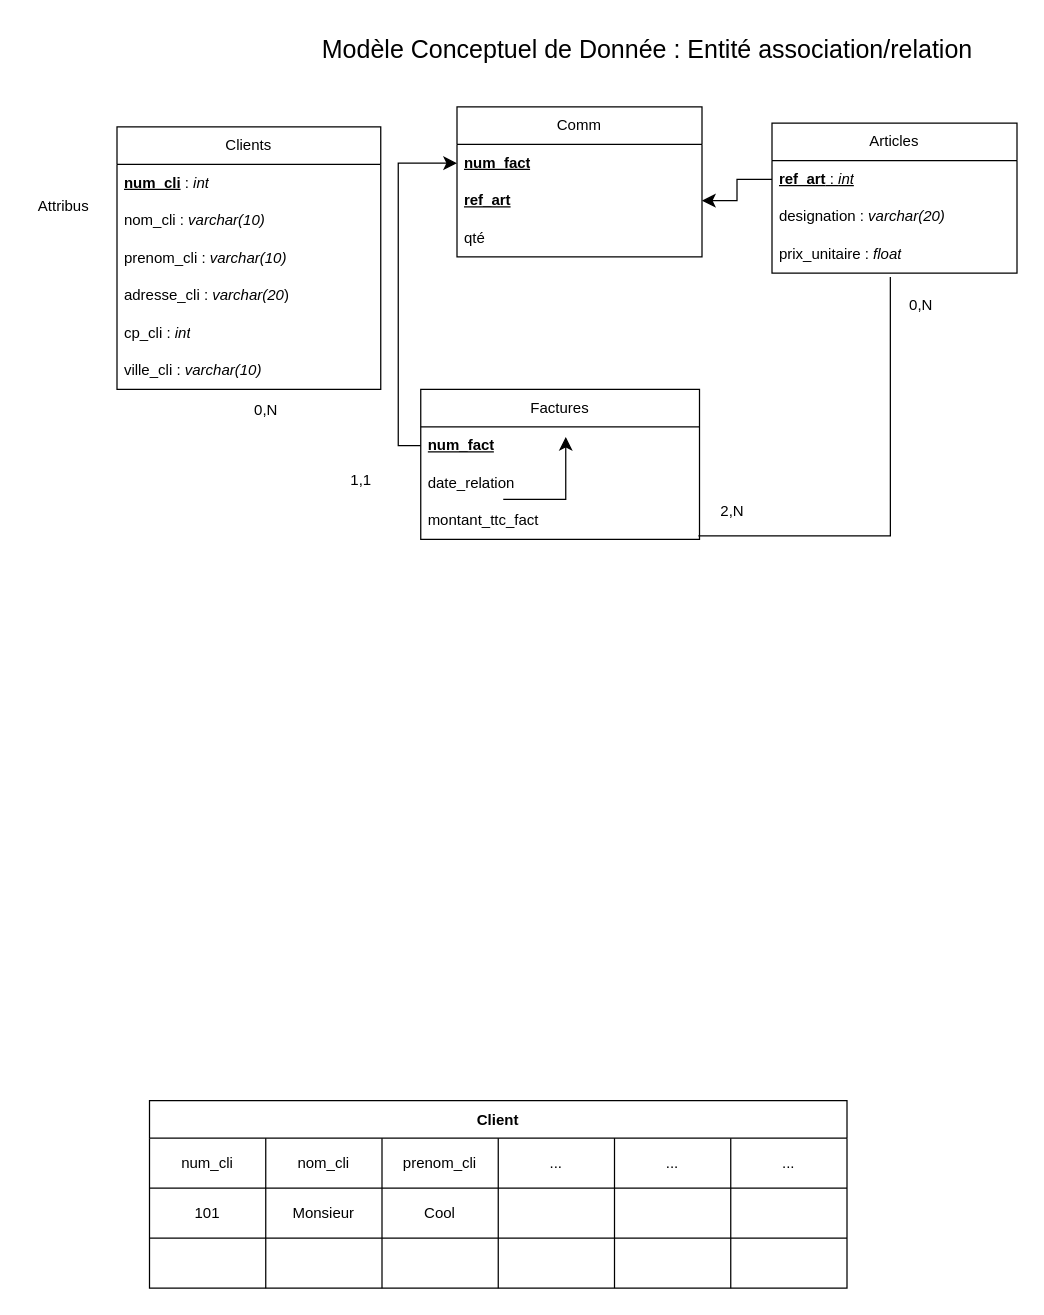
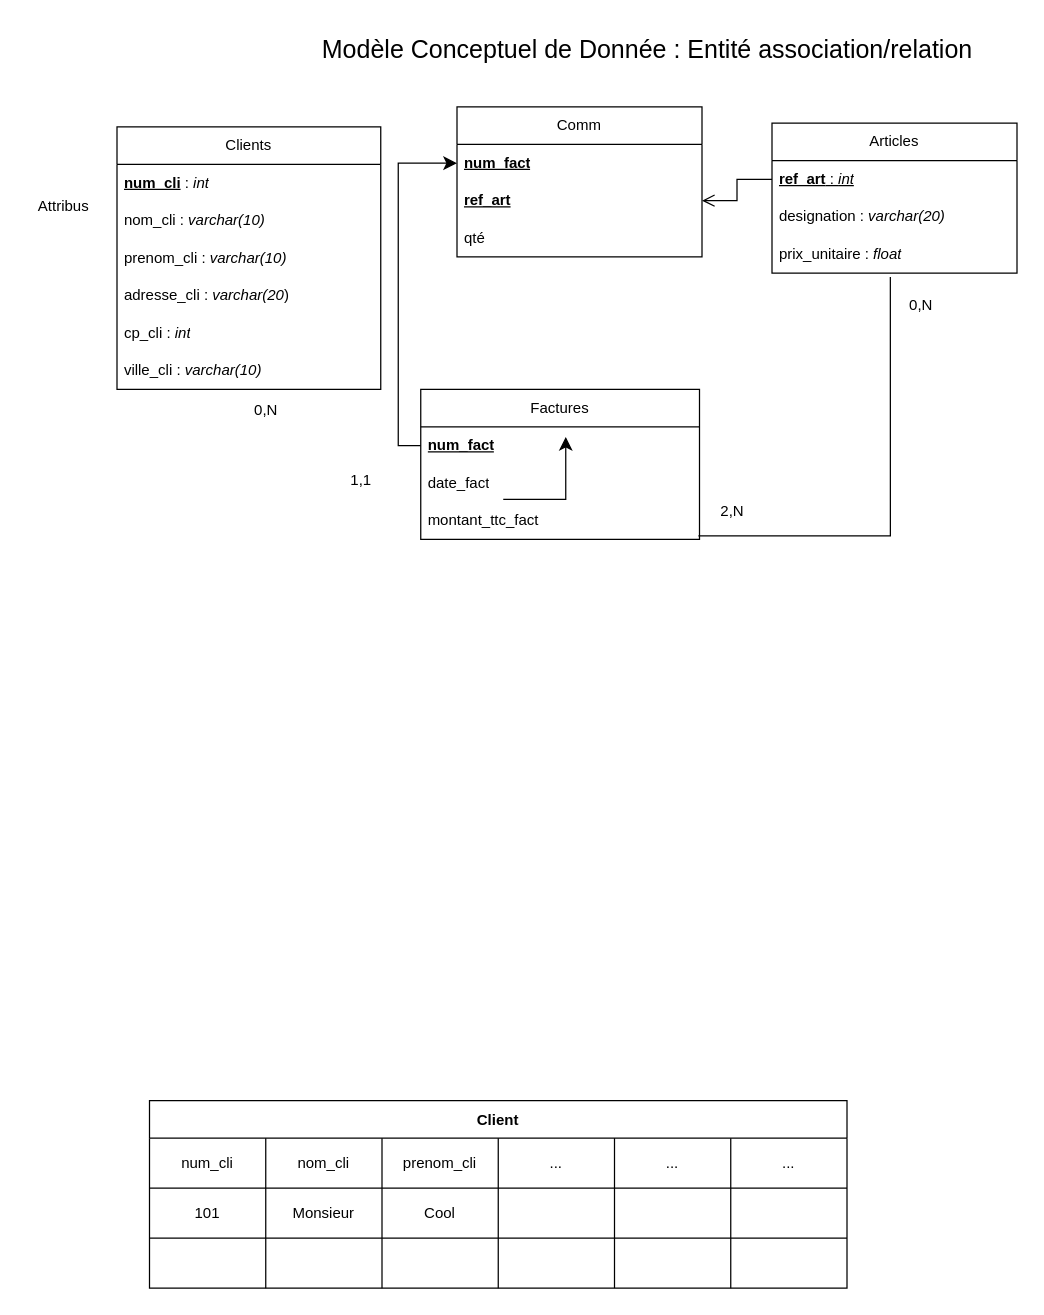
  <mxCell id="0" />
  <mxCell id="1" parent="0" />
  <mxCell id="2" value="Clients" style="swimlane;fontStyle=0;childLayout=stackLayout;horizontal=1;startSize=30;horizontalStack=0;resizeParent=1;resizeParentMax=0;resizeLast=0;collapsible=1;marginBottom=0;whiteSpace=wrap;html=1;" vertex="1" parent="1"><mxGeometry x="93" y="101" width="211" height="210" as="geometry" /></mxCell>
  <mxCell id="3" value="&lt;u&gt;&lt;b&gt;num_cli&lt;/b&gt;&lt;/u&gt; : &lt;i&gt;int&lt;/i&gt;" style="text;strokeColor=none;fillColor=none;align=left;verticalAlign=middle;spacingLeft=4;spacingRight=4;overflow=hidden;points=[[0,0.5],[1,0.5]];portConstraint=eastwest;rotatable=0;whiteSpace=wrap;html=1;" vertex="1" parent="2"><mxGeometry y="30" width="211" height="30" as="geometry" /></mxCell>
  <mxCell id="4" value="nom_cli : &lt;i&gt;varchar(10)&lt;/i&gt;" style="text;strokeColor=none;fillColor=none;align=left;verticalAlign=middle;spacingLeft=4;spacingRight=4;overflow=hidden;points=[[0,0.5],[1,0.5]];portConstraint=eastwest;rotatable=0;whiteSpace=wrap;html=1;" vertex="1" parent="2"><mxGeometry y="60" width="211" height="30" as="geometry" /></mxCell>
  <mxCell id="5" value="prenom_cli : &lt;i&gt;varchar(10)&lt;/i&gt;" style="text;strokeColor=none;fillColor=none;align=left;verticalAlign=middle;spacingLeft=4;spacingRight=4;overflow=hidden;points=[[0,0.5],[1,0.5]];portConstraint=eastwest;rotatable=0;whiteSpace=wrap;html=1;" vertex="1" parent="2"><mxGeometry y="90" width="211" height="30" as="geometry" /></mxCell>
  <mxCell id="6" value="adresse_cli : &lt;i&gt;varchar(&lt;/i&gt;&lt;i&gt;20&lt;/i&gt;)" style="text;strokeColor=none;fillColor=none;align=left;verticalAlign=middle;spacingLeft=4;spacingRight=4;overflow=hidden;points=[[0,0.5],[1,0.5]];portConstraint=eastwest;rotatable=0;whiteSpace=wrap;html=1;" vertex="1" parent="2"><mxGeometry y="120" width="211" height="30" as="geometry" /></mxCell>
  <mxCell id="7" value="cp_cli : &lt;i&gt;int&lt;/i&gt;" style="text;strokeColor=none;fillColor=none;align=left;verticalAlign=middle;spacingLeft=4;spacingRight=4;overflow=hidden;points=[[0,0.5],[1,0.5]];portConstraint=eastwest;rotatable=0;whiteSpace=wrap;html=1;" vertex="1" parent="2"><mxGeometry y="150" width="211" height="30" as="geometry" /></mxCell>
  <mxCell id="8" value="ville_cli : &lt;i&gt;varchar(10)&lt;/i&gt;" style="text;strokeColor=none;fillColor=none;align=left;verticalAlign=middle;spacingLeft=4;spacingRight=4;overflow=hidden;points=[[0,0.5],[1,0.5]];portConstraint=eastwest;rotatable=0;whiteSpace=wrap;html=1;" vertex="1" parent="2"><mxGeometry y="180" width="211" height="30" as="geometry" /></mxCell>
  <mxCell id="9" value="Articles" style="swimlane;fontStyle=0;childLayout=stackLayout;horizontal=1;startSize=30;horizontalStack=0;resizeParent=1;resizeParentMax=0;resizeLast=0;collapsible=1;marginBottom=0;whiteSpace=wrap;html=1;" vertex="1" parent="1"><mxGeometry x="617" y="98" width="196" height="120" as="geometry" /></mxCell>
  <mxCell id="10" value="&lt;u&gt;&lt;b&gt;ref_art&lt;/b&gt; : &lt;i&gt;int&lt;/i&gt;&lt;/u&gt;" style="text;strokeColor=none;fillColor=none;align=left;verticalAlign=middle;spacingLeft=4;spacingRight=4;overflow=hidden;points=[[0,0.5],[1,0.5]];portConstraint=eastwest;rotatable=0;whiteSpace=wrap;html=1;" vertex="1" parent="9"><mxGeometry y="30" width="196" height="30" as="geometry" /></mxCell>
  <mxCell id="11" value="designation : &lt;i&gt;varchar(20)&lt;/i&gt;" style="text;strokeColor=none;fillColor=none;align=left;verticalAlign=middle;spacingLeft=4;spacingRight=4;overflow=hidden;points=[[0,0.5],[1,0.5]];portConstraint=eastwest;rotatable=0;whiteSpace=wrap;html=1;" vertex="1" parent="9"><mxGeometry y="60" width="196" height="30" as="geometry" /></mxCell>
  <mxCell id="12" value="prix_unitaire : &lt;i&gt;float&lt;/i&gt;" style="text;strokeColor=none;fillColor=none;align=left;verticalAlign=middle;spacingLeft=4;spacingRight=4;overflow=hidden;points=[[0,0.5],[1,0.5]];portConstraint=eastwest;rotatable=0;whiteSpace=wrap;html=1;" vertex="1" parent="9"><mxGeometry y="90" width="196" height="30" as="geometry" /></mxCell>
  <mxCell id="13" value="Factures" style="swimlane;fontStyle=0;childLayout=stackLayout;horizontal=1;startSize=30;horizontalStack=0;resizeParent=1;resizeParentMax=0;resizeLast=0;collapsible=1;marginBottom=0;whiteSpace=wrap;html=1;" vertex="1" parent="1"><mxGeometry x="336" y="311" width="223" height="120" as="geometry" /></mxCell>
  <mxCell id="14" value="&lt;b&gt;&lt;u&gt;num_fact&lt;/u&gt;&lt;/b&gt;" style="text;strokeColor=none;fillColor=none;align=left;verticalAlign=middle;spacingLeft=4;spacingRight=4;overflow=hidden;points=[[0,0.5],[1,0.5]];portConstraint=eastwest;rotatable=0;whiteSpace=wrap;html=1;" vertex="1" parent="13"><mxGeometry y="30" width="223" height="30" as="geometry" /></mxCell>
- <mxCell id="15" value="date_relation" style="text;strokeColor=none;fillColor=none;align=left;verticalAlign=middle;spacingLeft=4;spacingRight=4;overflow=hidden;points=[[0,0.5],[1,0.5]];portConstraint=eastwest;rotatable=0;whiteSpace=wrap;html=1;" vertex="1" parent="13"><mxGeometry y="60" width="223" height="30" as="geometry" /></mxCell>
+ <mxCell id="15" value="date_fact" style="text;strokeColor=none;fillColor=none;align=left;verticalAlign=middle;spacingLeft=4;spacingRight=4;overflow=hidden;points=[[0,0.5],[1,0.5]];portConstraint=eastwest;rotatable=0;whiteSpace=wrap;html=1;" vertex="1" parent="13"><mxGeometry y="60" width="223" height="30" as="geometry" /></mxCell>
  <mxCell id="16" value="montant_ttc_fact" style="text;strokeColor=none;fillColor=none;align=left;verticalAlign=middle;spacingLeft=4;spacingRight=4;overflow=hidden;points=[[0,0.5],[1,0.5]];portConstraint=eastwest;rotatable=0;whiteSpace=wrap;html=1;" vertex="1" parent="13"><mxGeometry y="90" width="223" height="30" as="geometry" /></mxCell>
  <mxCell id="17" value="Modèle Conceptuel de Donnée : Entité association/relation" style="text;html=1;align=center;verticalAlign=middle;resizable=0;points=[];autosize=1;strokeColor=none;fillColor=none;fontSize=20;" vertex="1" parent="1"><mxGeometry x="248" y="20" width="538" height="36" as="geometry" /></mxCell>
  <mxCell id="18" value="Attribus" style="text;html=1;align=center;verticalAlign=middle;resizable=0;points=[];autosize=1;strokeColor=none;fillColor=none;" vertex="1" parent="1"><mxGeometry x="20" y="152" width="59" height="26" as="geometry" /></mxCell>
  <mxCell id="19" value="&lt;font style=&quot;font-size: 12px;&quot;&gt;0,N&lt;/font&gt;" style="text;html=1;align=center;verticalAlign=middle;resizable=0;points=[];autosize=1;strokeColor=none;fillColor=none;fontSize=20;" vertex="1" parent="1"><mxGeometry x="193" y="306" width="37" height="36" as="geometry" /></mxCell>
  <mxCell id="20" value="&lt;font style=&quot;font-size: 12px;&quot;&gt;1,1&lt;/font&gt;" style="text;html=1;align=center;verticalAlign=middle;resizable=0;points=[];autosize=1;strokeColor=none;fillColor=none;fontSize=20;" vertex="1" parent="1"><mxGeometry x="270" y="362" width="35" height="36" as="geometry" /></mxCell>
  <mxCell id="21" value="&lt;font style=&quot;font-size: 12px;&quot;&gt;0,N&lt;/font&gt;" style="text;html=1;align=center;verticalAlign=middle;resizable=0;points=[];autosize=1;strokeColor=none;fillColor=none;fontSize=20;" vertex="1" parent="1"><mxGeometry x="717" y="222" width="37" height="36" as="geometry" /></mxCell>
  <mxCell id="22" value="" style="edgeStyle=segmentEdgeStyle;endArrow=none;html=1;curved=0;rounded=0;endSize=8;startSize=8;fontSize=20;endFill=0;entryX=0.483;entryY=1.102;entryDx=0;entryDy=0;entryPerimeter=0;startArrow=none;exitX=0.996;exitY=0.906;exitDx=0;exitDy=0;exitPerimeter=0;" edge="1" parent="1" source="16" target="12"><mxGeometry width="50" height="50" relative="1" as="geometry"><mxPoint x="724" y="386" as="sourcePoint" /><mxPoint x="699.999" y="247" as="targetPoint" /></mxGeometry></mxCell>
  <mxCell id="23" value="&lt;font style=&quot;font-size: 12px;&quot;&gt;2,N&lt;/font&gt;" style="text;html=1;align=center;verticalAlign=middle;resizable=0;points=[];autosize=1;strokeColor=none;fillColor=none;fontSize=20;" vertex="1" parent="1"><mxGeometry x="566" y="387" width="37" height="36" as="geometry" /></mxCell>
  <mxCell id="24" value="Comm" style="swimlane;fontStyle=0;childLayout=stackLayout;horizontal=1;startSize=30;horizontalStack=0;resizeParent=1;resizeParentMax=0;resizeLast=0;collapsible=1;marginBottom=0;whiteSpace=wrap;html=1;" vertex="1" parent="1"><mxGeometry x="365" y="85" width="196" height="120" as="geometry" /></mxCell>
  <mxCell id="25" value="&lt;u&gt;&lt;b&gt;num_fact&lt;/b&gt;&lt;/u&gt;" style="text;strokeColor=none;fillColor=none;align=left;verticalAlign=middle;spacingLeft=4;spacingRight=4;overflow=hidden;points=[[0,0.5],[1,0.5]];portConstraint=eastwest;rotatable=0;whiteSpace=wrap;html=1;" vertex="1" parent="24"><mxGeometry y="30" width="196" height="30" as="geometry" /></mxCell>
  <mxCell id="26" value="&lt;u&gt;&lt;b&gt;ref_art&lt;/b&gt;&lt;/u&gt;&amp;nbsp;" style="text;strokeColor=none;fillColor=none;align=left;verticalAlign=middle;spacingLeft=4;spacingRight=4;overflow=hidden;points=[[0,0.5],[1,0.5]];portConstraint=eastwest;rotatable=0;whiteSpace=wrap;html=1;" vertex="1" parent="24"><mxGeometry y="60" width="196" height="30" as="geometry" /></mxCell>
  <mxCell id="27" value="qté" style="text;strokeColor=none;fillColor=none;align=left;verticalAlign=middle;spacingLeft=4;spacingRight=4;overflow=hidden;points=[[0,0.5],[1,0.5]];portConstraint=eastwest;rotatable=0;whiteSpace=wrap;html=1;" vertex="1" parent="24"><mxGeometry y="90" width="196" height="30" as="geometry" /></mxCell>
  <mxCell id="28" value="Client" style="shape=table;startSize=30;container=1;collapsible=0;childLayout=tableLayout;fontStyle=1;align=center;fontSize=12;" vertex="1" parent="1"><mxGeometry x="119" y="880" width="558" height="150" as="geometry" /></mxCell>
  <mxCell id="29" value="" style="shape=tableRow;horizontal=0;startSize=0;swimlaneHead=0;swimlaneBody=0;top=0;left=0;bottom=0;right=0;collapsible=0;dropTarget=0;fillColor=none;points=[[0,0.5],[1,0.5]];portConstraint=eastwest;fontSize=12;" vertex="1" parent="28"><mxGeometry y="30" width="558" height="40" as="geometry" /></mxCell>
  <mxCell id="30" value="num_cli" style="shape=partialRectangle;html=1;whiteSpace=wrap;connectable=0;fillColor=none;top=0;left=0;bottom=0;right=0;overflow=hidden;fontSize=12;" vertex="1" parent="29"><mxGeometry width="93" height="40" as="geometry"><mxRectangle width="93" height="40" as="alternateBounds" /></mxGeometry></mxCell>
  <mxCell id="31" value="nom_cli" style="shape=partialRectangle;html=1;whiteSpace=wrap;connectable=0;fillColor=none;top=0;left=0;bottom=0;right=0;overflow=hidden;fontSize=12;" vertex="1" parent="29"><mxGeometry x="93" width="93" height="40" as="geometry"><mxRectangle width="93" height="40" as="alternateBounds" /></mxGeometry></mxCell>
  <mxCell id="32" value="prenom_cli" style="shape=partialRectangle;html=1;whiteSpace=wrap;connectable=0;fillColor=none;top=0;left=0;bottom=0;right=0;overflow=hidden;fontSize=12;" vertex="1" parent="29"><mxGeometry x="186" width="93" height="40" as="geometry"><mxRectangle width="93" height="40" as="alternateBounds" /></mxGeometry></mxCell>
  <mxCell id="33" value="..." style="shape=partialRectangle;html=1;whiteSpace=wrap;connectable=0;fillColor=none;top=0;left=0;bottom=0;right=0;overflow=hidden;fontSize=12;" vertex="1" parent="29"><mxGeometry x="279" width="93" height="40" as="geometry"><mxRectangle width="93" height="40" as="alternateBounds" /></mxGeometry></mxCell>
  <mxCell id="34" value="..." style="shape=partialRectangle;html=1;whiteSpace=wrap;connectable=0;fillColor=none;top=0;left=0;bottom=0;right=0;overflow=hidden;fontSize=12;" vertex="1" parent="29"><mxGeometry x="372" width="93" height="40" as="geometry"><mxRectangle width="93" height="40" as="alternateBounds" /></mxGeometry></mxCell>
  <mxCell id="35" value="..." style="shape=partialRectangle;html=1;whiteSpace=wrap;connectable=0;fillColor=none;top=0;left=0;bottom=0;right=0;overflow=hidden;fontSize=12;" vertex="1" parent="29"><mxGeometry x="465" width="93" height="40" as="geometry"><mxRectangle width="93" height="40" as="alternateBounds" /></mxGeometry></mxCell>
  <mxCell id="36" value="" style="shape=tableRow;horizontal=0;startSize=0;swimlaneHead=0;swimlaneBody=0;top=0;left=0;bottom=0;right=0;collapsible=0;dropTarget=0;fillColor=none;points=[[0,0.5],[1,0.5]];portConstraint=eastwest;fontSize=12;" vertex="1" parent="28"><mxGeometry y="70" width="558" height="40" as="geometry" /></mxCell>
  <mxCell id="37" value="101" style="shape=partialRectangle;html=1;whiteSpace=wrap;connectable=0;fillColor=none;top=0;left=0;bottom=0;right=0;overflow=hidden;fontSize=12;" vertex="1" parent="36"><mxGeometry width="93" height="40" as="geometry"><mxRectangle width="93" height="40" as="alternateBounds" /></mxGeometry></mxCell>
  <mxCell id="38" value="Monsieur" style="shape=partialRectangle;html=1;whiteSpace=wrap;connectable=0;fillColor=none;top=0;left=0;bottom=0;right=0;overflow=hidden;fontSize=12;" vertex="1" parent="36"><mxGeometry x="93" width="93" height="40" as="geometry"><mxRectangle width="93" height="40" as="alternateBounds" /></mxGeometry></mxCell>
  <mxCell id="39" value="Cool" style="shape=partialRectangle;html=1;whiteSpace=wrap;connectable=0;fillColor=none;top=0;left=0;bottom=0;right=0;overflow=hidden;fontSize=12;" vertex="1" parent="36"><mxGeometry x="186" width="93" height="40" as="geometry"><mxRectangle width="93" height="40" as="alternateBounds" /></mxGeometry></mxCell>
  <mxCell id="40" style="shape=partialRectangle;html=1;whiteSpace=wrap;connectable=0;fillColor=none;top=0;left=0;bottom=0;right=0;overflow=hidden;fontSize=12;" vertex="1" parent="36"><mxGeometry x="279" width="93" height="40" as="geometry"><mxRectangle width="93" height="40" as="alternateBounds" /></mxGeometry></mxCell>
  <mxCell id="41" style="shape=partialRectangle;html=1;whiteSpace=wrap;connectable=0;fillColor=none;top=0;left=0;bottom=0;right=0;overflow=hidden;fontSize=12;" vertex="1" parent="36"><mxGeometry x="372" width="93" height="40" as="geometry"><mxRectangle width="93" height="40" as="alternateBounds" /></mxGeometry></mxCell>
  <mxCell id="42" style="shape=partialRectangle;html=1;whiteSpace=wrap;connectable=0;fillColor=none;top=0;left=0;bottom=0;right=0;overflow=hidden;fontSize=12;" vertex="1" parent="36"><mxGeometry x="465" width="93" height="40" as="geometry"><mxRectangle width="93" height="40" as="alternateBounds" /></mxGeometry></mxCell>
  <mxCell id="43" value="" style="shape=tableRow;horizontal=0;startSize=0;swimlaneHead=0;swimlaneBody=0;top=0;left=0;bottom=0;right=0;collapsible=0;dropTarget=0;fillColor=none;points=[[0,0.5],[1,0.5]];portConstraint=eastwest;fontSize=12;" vertex="1" parent="28"><mxGeometry y="110" width="558" height="40" as="geometry" /></mxCell>
  <mxCell id="44" value="" style="shape=partialRectangle;html=1;whiteSpace=wrap;connectable=0;fillColor=none;top=0;left=0;bottom=0;right=0;overflow=hidden;fontSize=12;" vertex="1" parent="43"><mxGeometry width="93" height="40" as="geometry"><mxRectangle width="93" height="40" as="alternateBounds" /></mxGeometry></mxCell>
  <mxCell id="45" value="" style="shape=partialRectangle;html=1;whiteSpace=wrap;connectable=0;fillColor=none;top=0;left=0;bottom=0;right=0;overflow=hidden;fontSize=12;" vertex="1" parent="43"><mxGeometry x="93" width="93" height="40" as="geometry"><mxRectangle width="93" height="40" as="alternateBounds" /></mxGeometry></mxCell>
  <mxCell id="46" value="" style="shape=partialRectangle;html=1;whiteSpace=wrap;connectable=0;fillColor=none;top=0;left=0;bottom=0;right=0;overflow=hidden;fontSize=12;" vertex="1" parent="43"><mxGeometry x="186" width="93" height="40" as="geometry"><mxRectangle width="93" height="40" as="alternateBounds" /></mxGeometry></mxCell>
  <mxCell id="47" style="shape=partialRectangle;html=1;whiteSpace=wrap;connectable=0;fillColor=none;top=0;left=0;bottom=0;right=0;overflow=hidden;fontSize=12;" vertex="1" parent="43"><mxGeometry x="279" width="93" height="40" as="geometry"><mxRectangle width="93" height="40" as="alternateBounds" /></mxGeometry></mxCell>
  <mxCell id="48" style="shape=partialRectangle;html=1;whiteSpace=wrap;connectable=0;fillColor=none;top=0;left=0;bottom=0;right=0;overflow=hidden;fontSize=12;" vertex="1" parent="43"><mxGeometry x="372" width="93" height="40" as="geometry"><mxRectangle width="93" height="40" as="alternateBounds" /></mxGeometry></mxCell>
  <mxCell id="49" style="shape=partialRectangle;html=1;whiteSpace=wrap;connectable=0;fillColor=none;top=0;left=0;bottom=0;right=0;overflow=hidden;fontSize=12;" vertex="1" parent="43"><mxGeometry x="465" width="93" height="40" as="geometry"><mxRectangle width="93" height="40" as="alternateBounds" /></mxGeometry></mxCell>
- <mxCell id="50" value="" style="edgeStyle=elbowEdgeStyle;elbow=horizontal;endArrow=classic;html=1;curved=0;rounded=0;endSize=8;startSize=8;fontSize=12;exitX=0;exitY=0.5;exitDx=0;exitDy=0;entryX=1;entryY=0.5;entryDx=0;entryDy=0;" edge="1" parent="1" source="10" target="26"><mxGeometry width="50" height="50" relative="1" as="geometry"><mxPoint x="563" y="279" as="sourcePoint" /><mxPoint x="613" y="229" as="targetPoint" /></mxGeometry></mxCell>
+ <mxCell id="50" value="" style="edgeStyle=elbowEdgeStyle;elbow=horizontal;endArrow=open;html=1;curved=0;rounded=0;endSize=8;startSize=8;fontSize=12;exitX=0;exitY=0.5;exitDx=0;exitDy=0;entryX=1;entryY=0.5;entryDx=0;entryDy=0;" edge="1" parent="1" source="10" target="26"><mxGeometry width="50" height="50" relative="1" as="geometry"><mxPoint x="563" y="279" as="sourcePoint" /><mxPoint x="613" y="229" as="targetPoint" /></mxGeometry></mxCell>
  <mxCell id="51" value="" style="edgeStyle=segmentEdgeStyle;endArrow=classic;html=1;curved=0;rounded=0;endSize=8;startSize=8;fontSize=12;" edge="1" parent="1"><mxGeometry width="50" height="50" relative="1" as="geometry"><mxPoint x="402" y="399" as="sourcePoint" /><mxPoint x="452" y="349" as="targetPoint" /></mxGeometry></mxCell>
  <mxCell id="52" value="" style="edgeStyle=elbowEdgeStyle;elbow=horizontal;endArrow=classic;html=1;curved=0;rounded=0;endSize=8;startSize=8;fontSize=12;exitX=0;exitY=0.5;exitDx=0;exitDy=0;entryX=0;entryY=0.5;entryDx=0;entryDy=0;" edge="1" parent="1" source="14" target="25"><mxGeometry width="50" height="50" relative="1" as="geometry"><mxPoint x="200" y="579" as="sourcePoint" /><mxPoint x="250" y="529" as="targetPoint" /><Array as="points"><mxPoint x="318" y="247" /></Array></mxGeometry></mxCell>
